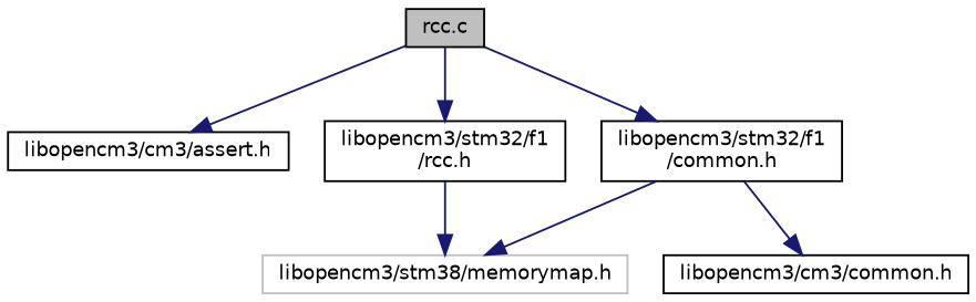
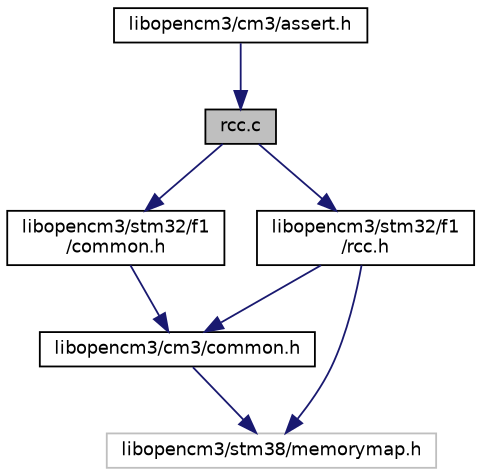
  digraph {
    node [color=black fillcolor=white fontname=Helvetica fontsize=10 shape=record style=filled]
    edge [color=midnightblue fontname=Helvetica fontsize=10 labelfontname=Helvetica labelfontsize=10 style=solid]
    n1 [fillcolor=grey75 fontcolor=black height=0.2 label="rcc.c" width=0.4]
    n2 [height=0.2 label="libopencm3/cm3/assert.h" width=0.4]
    n3 [height=0.2 label="libopencm3/stm32/f1\l/rcc.h" width=0.4]
    n4 [height=0.2 label="libopencm3/stm32/f1\l/common.h" width=0.4]
    n5 [height=0.2 label="libopencm3/cm3/common.h" width=0.4]
    n6 [color=grey75 height=0.2 label="libopencm3/stm38/memorymap.h" width=0.4]
-   n1 -> n2
+   n2 -> n1
    n1 -> n3
    n1 -> n4
+   n3 -> n5
    n3 -> n6
    n4 -> n5
-   n4 -> n6
+   n5 -> n6
  }
